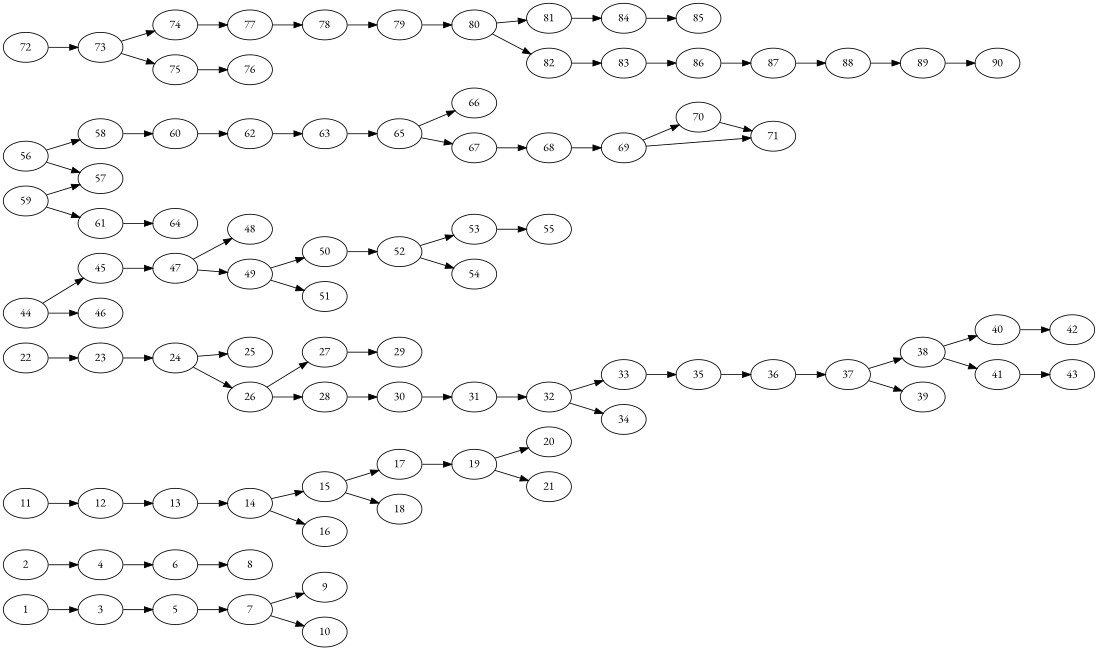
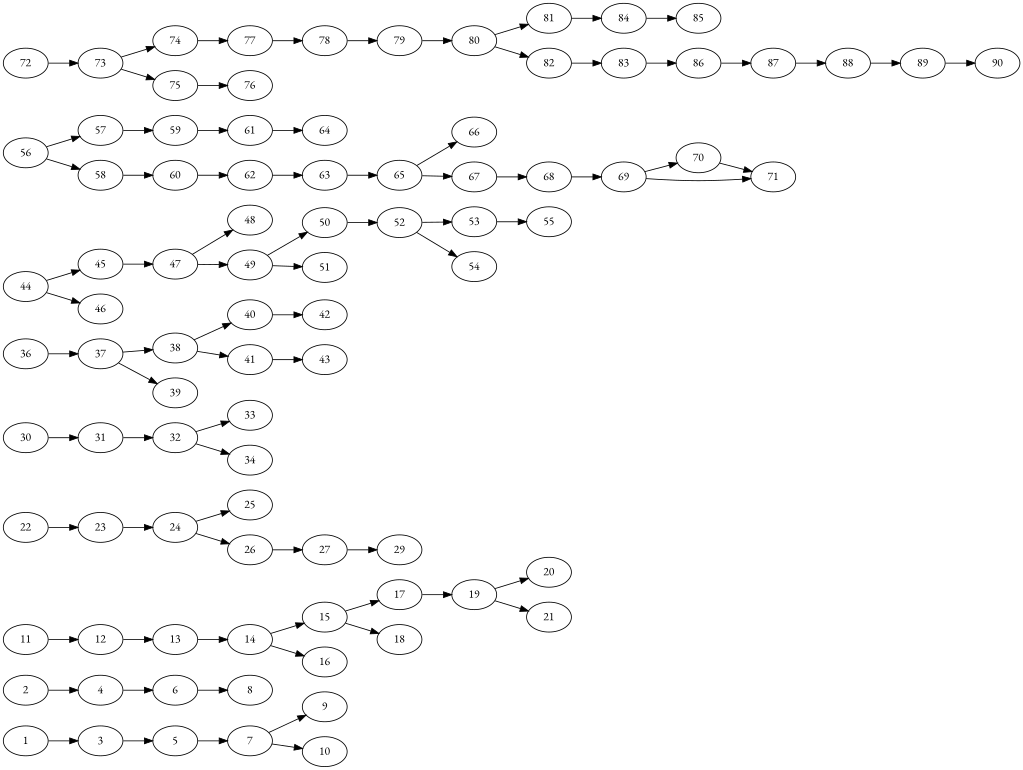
  digraph {
    fontname="EB Garamond"
    rankdir=LR
    node [alpha=0.05 fontname="EB Garamond"]
    edge [fontname="EB Garamond"]
    1 [alpha=0.00]
    3 [alpha=0.03]
    5 [alpha=0.12]
    7 [alpha=0.07]
    2 [alpha=0.03]
    4
    6 [alpha=0.04]
    8 [alpha=0.01]
    9 [alpha=0.17]
    10
    11 [alpha=0.08]
    12 [alpha=0.12]
    13 [alpha=0.08]
    14 [alpha=0.14]
    15 [alpha=0.18]
    16
    17 [alpha=0.12]
    18 [alpha=0.17]
    19 [alpha=0.16]
    20 [alpha=0.14]
    21 [alpha=0.09]
    22 [alpha=0.13]
    23 [alpha=0.09]
    24 [alpha=0.17]
    25 [alpha=0.20]
    26 [alpha=0.17]
    27 [alpha=0.12]
-   28 [alpha=0.20]
    29 [alpha=0.01]
    30 [alpha=0.06]
    31 [alpha=0.17]
    32
    33 [alpha=0.19]
    34 [alpha=0.19]
-   35
    36 [alpha=0.19]
    37 [alpha=0.03]
    38 [alpha=0.01]
    39 [alpha=0.14]
    40 [alpha=0.14]
    41 [alpha=0.03]
    42 [alpha=0.11]
    43 [alpha=0.06]
    44 [alpha=0.13]
    45 [alpha=0.20]
    46 [alpha=0.18]
    47 [alpha=0.20]
    48
    49 [alpha=0.02]
    50 [alpha=0.16]
    51 [alpha=0.14]
    52 [alpha=0.03]
    53 [alpha=0.09]
    54 [alpha=0.16]
    55 [alpha=0.13]
    57 [alpha=0.16]
    56
    58 [alpha=0.20]
    59 [alpha=0.18]
    60 [alpha=0.10]
    61 [alpha=0.11]
    62 [alpha=0.10]
    64 [alpha=0.11]
    63 [alpha=0.14]
    65 [alpha=0.02]
    66 [alpha=0.15]
    67 [alpha=0.12]
    68 [alpha=0.19]
    69 [alpha=0.04]
    70 [alpha=0.09]
    71 [alpha=0.11]
    73 [alpha=0.15]
    72
    74 [alpha=0.00]
    75 [alpha=0.01]
    77 [alpha=0.19]
    76 [alpha=0.13]
    78 [alpha=0.03]
    79 [alpha=0.09]
    80 [alpha=0.01]
    81 [alpha=0.14]
    82 [alpha=0.17]
    84 [alpha=0.12]
    83 [alpha=0.06]
    85 [alpha=0.10]
    86 [alpha=0.19]
    87 [alpha=0.03]
    88 [alpha=0.11]
    89 [alpha=0.16]
    90 [alpha=0.16]
    1 -> 3
    3 -> 5
    5 -> 7
    7 -> 9
    7 -> 10
    2 -> 4
    4 -> 6
    6 -> 8
    11 -> 12
    12 -> 13
    13 -> 14
    14 -> 15
    14 -> 16
    15 -> 17
    15 -> 18
    17 -> 19
    19 -> 20
    19 -> 21
    22 -> 23
    23 -> 24
    24 -> 25
    24 -> 26
    26 -> 27
-   26 -> 28
    27 -> 29
-   28 -> 30
    30 -> 31
    31 -> 32
    32 -> 33
    32 -> 34
-   33 -> 35
-   35 -> 36
    36 -> 37
    37 -> 38
    37 -> 39
    38 -> 40
    38 -> 41
    40 -> 42
    41 -> 43
    44 -> 45
    44 -> 46
    45 -> 47
    47 -> 48
    47 -> 49
    49 -> 50
    49 -> 51
    50 -> 52
    52 -> 53
    52 -> 54
    53 -> 55
-   59 -> 57
+   57 -> 59
    56 -> 57
    56 -> 58
    58 -> 60
    59 -> 61
    60 -> 62
    61 -> 64
    62 -> 63
    63 -> 65
    65 -> 66
    65 -> 67
    67 -> 68
    68 -> 69
    69 -> 70
    69 -> 71
    70 -> 71
    73 -> 74
    73 -> 75
    72 -> 73
    74 -> 77
    75 -> 76
    77 -> 78
    78 -> 79
    79 -> 80
    80 -> 81
    80 -> 82
    81 -> 84
    82 -> 83
    84 -> 85
    83 -> 86
    86 -> 87
    87 -> 88
    88 -> 89
    89 -> 90
  }
